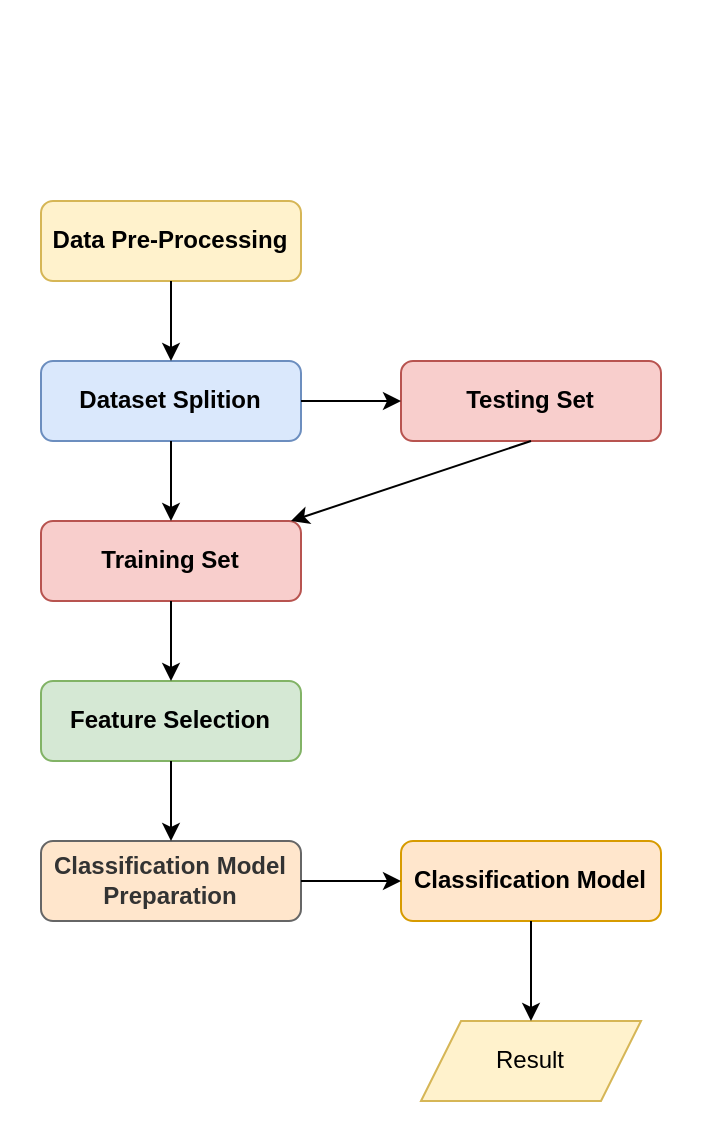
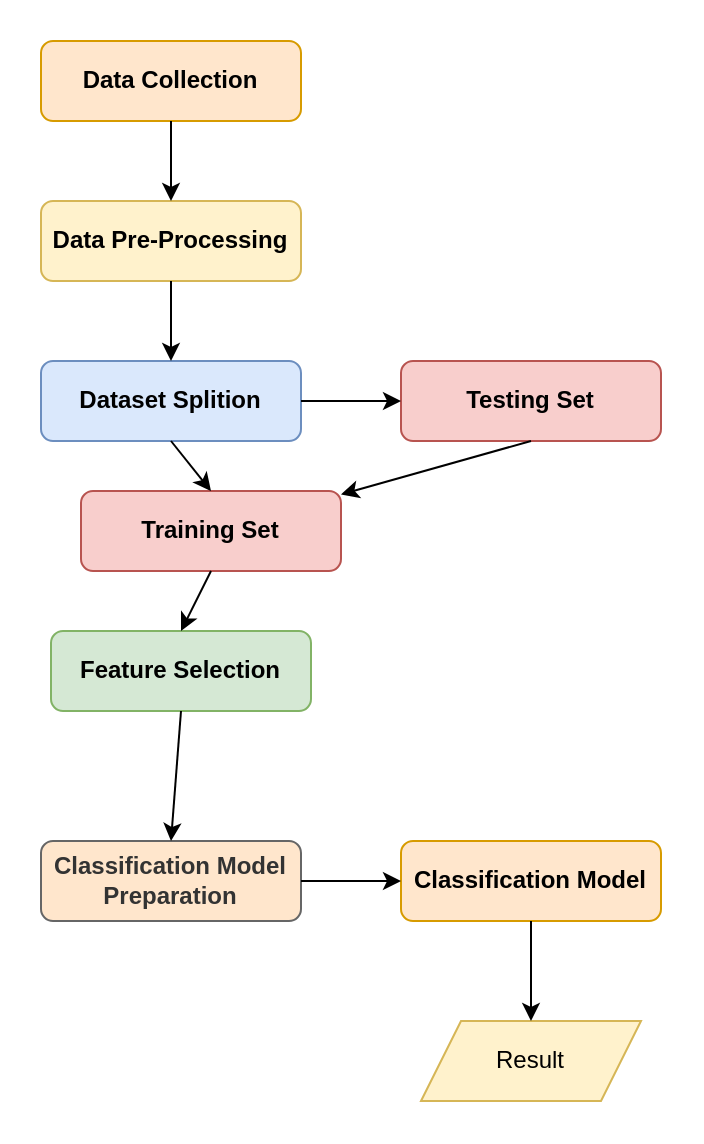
  <mxCell id="0" />
  <mxCell id="1" parent="0" />
+ <mxCell id="2" value="&lt;b&gt;Data Collection&lt;/b&gt;" style="rounded=1;whiteSpace=wrap;html=1;fillColor=#ffe6cc;strokeColor=#d79b00;" vertex="1" parent="1"><mxGeometry x="20" y="20" width="130" height="40" as="geometry" /></mxCell>
  <mxCell id="3" value="&lt;b&gt;Data Pre-Processing&lt;/b&gt;" style="rounded=1;whiteSpace=wrap;html=1;fillColor=#fff2cc;strokeColor=#d6b656;" vertex="1" parent="1"><mxGeometry x="20" y="100" width="130" height="40" as="geometry" /></mxCell>
  <mxCell id="4" value="&lt;b&gt;Dataset Splition&lt;/b&gt;" style="rounded=1;whiteSpace=wrap;html=1;fillColor=#dae8fc;strokeColor=#6c8ebf;" vertex="1" parent="1"><mxGeometry x="20" y="180" width="130" height="40" as="geometry" /></mxCell>
- <mxCell id="5" value="&lt;b&gt;Training Set&lt;/b&gt;" style="rounded=1;whiteSpace=wrap;html=1;fillColor=#f8cecc;strokeColor=#b85450;" vertex="1" parent="1"><mxGeometry x="20" y="260" width="130" height="40" as="geometry" /></mxCell>
+ <mxCell id="5" value="&lt;b&gt;Training Set&lt;/b&gt;" style="rounded=1;whiteSpace=wrap;html=1;fillColor=#f8cecc;strokeColor=#b85450;" vertex="1" parent="1"><mxGeometry x="40" y="245" width="130" height="40" as="geometry" /></mxCell>
  <mxCell id="6" value="&lt;b&gt;Testing Set&lt;/b&gt;" style="rounded=1;whiteSpace=wrap;html=1;fillColor=#f8cecc;strokeColor=#b85450;" vertex="1" parent="1"><mxGeometry x="200" y="180" width="130" height="40" as="geometry" /></mxCell>
- <mxCell id="7" value="&lt;b&gt;Feature Selection&lt;/b&gt;" style="rounded=1;whiteSpace=wrap;html=1;fillColor=#d5e8d4;strokeColor=#82b366;" vertex="1" parent="1"><mxGeometry x="20" y="340" width="130" height="40" as="geometry" /></mxCell>
+ <mxCell id="7" value="&lt;b&gt;Feature Selection&lt;/b&gt;" style="rounded=1;whiteSpace=wrap;html=1;fillColor=#d5e8d4;strokeColor=#82b366;" vertex="1" parent="1"><mxGeometry x="25" y="315" width="130" height="40" as="geometry" /></mxCell>
  <mxCell id="8" value="&lt;b&gt;Classification Model Preparation&lt;/b&gt;" style="rounded=1;whiteSpace=wrap;html=1;fillColor=#ffe6cc;strokeColor=#666666;fontColor=#333333;" vertex="1" parent="1"><mxGeometry x="20" y="420" width="130" height="40" as="geometry" /></mxCell>
  <mxCell id="9" value="&lt;b&gt;Classification Model&lt;/b&gt;" style="rounded=1;whiteSpace=wrap;html=1;fillColor=#ffe6cc;strokeColor=#d79b00;" vertex="1" parent="1"><mxGeometry x="200" y="420" width="130" height="40" as="geometry" /></mxCell>
  <mxCell id="10" value="Result" style="shape=parallelogram;perimeter=parallelogramPerimeter;whiteSpace=wrap;html=1;fixedSize=1;fillColor=#fff2cc;strokeColor=#d6b656;" vertex="1" parent="1"><mxGeometry x="210" y="510" width="110" height="40" as="geometry" /></mxCell>
+ <mxCell id="11" value="" style="endArrow=classic;html=1;rounded=0;exitX=0.5;exitY=1;exitDx=0;exitDy=0;" edge="1" parent="1" source="2" target="3"><mxGeometry width="50" height="50" relative="1" as="geometry"><mxPoint x="100" y="300" as="sourcePoint" /><mxPoint x="150" y="250" as="targetPoint" /></mxGeometry></mxCell>
  <mxCell id="12" value="" style="endArrow=classic;html=1;rounded=0;exitX=0.5;exitY=1;exitDx=0;exitDy=0;" edge="1" parent="1" source="3" target="4"><mxGeometry width="50" height="50" relative="1" as="geometry"><mxPoint x="100" y="300" as="sourcePoint" /><mxPoint x="150" y="250" as="targetPoint" /></mxGeometry></mxCell>
  <mxCell id="13" value="" style="endArrow=classic;html=1;rounded=0;exitX=0.5;exitY=1;exitDx=0;exitDy=0;entryX=0.5;entryY=0;entryDx=0;entryDy=0;" edge="1" parent="1" source="4" target="5"><mxGeometry width="50" height="50" relative="1" as="geometry"><mxPoint x="100" y="300" as="sourcePoint" /><mxPoint x="150" y="250" as="targetPoint" /></mxGeometry></mxCell>
  <mxCell id="14" value="" style="endArrow=classic;html=1;rounded=0;exitX=0.5;exitY=1;exitDx=0;exitDy=0;entryX=0.5;entryY=0;entryDx=0;entryDy=0;" edge="1" parent="1" source="5" target="7"><mxGeometry width="50" height="50" relative="1" as="geometry"><mxPoint x="100" y="300" as="sourcePoint" /><mxPoint x="150" y="250" as="targetPoint" /></mxGeometry></mxCell>
  <mxCell id="15" value="" style="endArrow=classic;html=1;rounded=0;exitX=0.5;exitY=1;exitDx=0;exitDy=0;entryX=0.5;entryY=0;entryDx=0;entryDy=0;" edge="1" parent="1" source="7" target="8"><mxGeometry width="50" height="50" relative="1" as="geometry"><mxPoint x="100" y="300" as="sourcePoint" /><mxPoint x="150" y="250" as="targetPoint" /></mxGeometry></mxCell>
  <mxCell id="16" value="" style="endArrow=classic;html=1;rounded=0;exitX=1;exitY=0.5;exitDx=0;exitDy=0;entryX=0;entryY=0.5;entryDx=0;entryDy=0;" edge="1" parent="1" source="8" target="9"><mxGeometry width="50" height="50" relative="1" as="geometry"><mxPoint x="100" y="300" as="sourcePoint" /><mxPoint x="150" y="250" as="targetPoint" /></mxGeometry></mxCell>
  <mxCell id="17" value="" style="endArrow=classic;html=1;rounded=0;exitX=1;exitY=0.5;exitDx=0;exitDy=0;entryX=0;entryY=0.5;entryDx=0;entryDy=0;" edge="1" parent="1" source="4" target="6"><mxGeometry width="50" height="50" relative="1" as="geometry"><mxPoint x="100" y="300" as="sourcePoint" /><mxPoint x="150" y="250" as="targetPoint" /></mxGeometry></mxCell>
  <mxCell id="18" value="" style="endArrow=classic;html=1;rounded=0;exitX=0.5;exitY=1;exitDx=0;exitDy=0;" edge="1" parent="1" source="6" target="5"><mxGeometry width="50" height="50" relative="1" as="geometry"><mxPoint x="100" y="300" as="sourcePoint" /><mxPoint x="150" y="250" as="targetPoint" /></mxGeometry></mxCell>
  <mxCell id="19" value="" style="endArrow=classic;html=1;rounded=0;exitX=0.5;exitY=1;exitDx=0;exitDy=0;entryX=0.5;entryY=0;entryDx=0;entryDy=0;" edge="1" parent="1" source="9" target="10"><mxGeometry width="50" height="50" relative="1" as="geometry"><mxPoint x="100" y="300" as="sourcePoint" /><mxPoint x="150" y="250" as="targetPoint" /></mxGeometry></mxCell>
